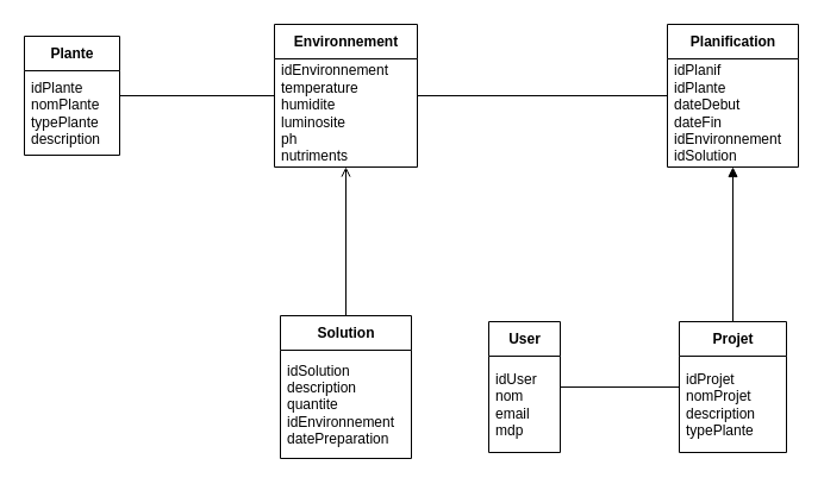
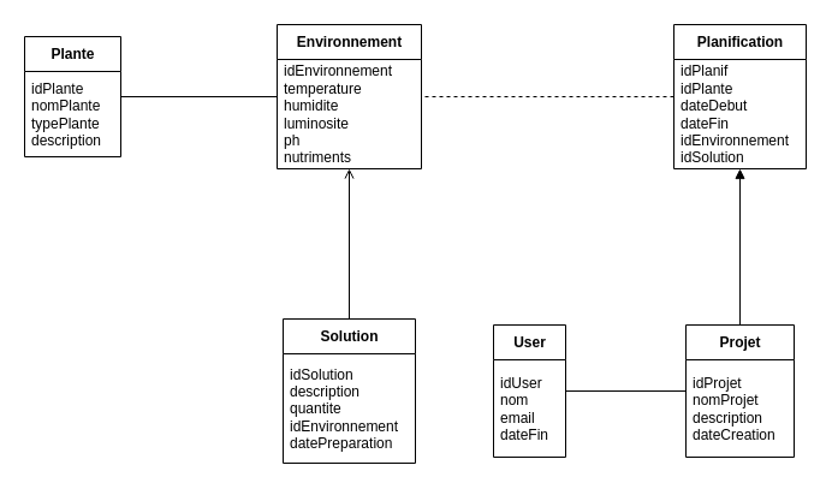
  <mxCell id="0" />
  <mxCell id="1" parent="0" />
  <mxCell id="2" value="Plante" style="swimlane;fontStyle=1;align=center;verticalAlign=middle;childLayout=stackLayout;horizontal=1;startSize=29;horizontalStack=0;resizeParent=1;resizeParentMax=0;resizeLast=0;collapsible=0;marginBottom=0;html=1;" vertex="1" parent="1"><mxGeometry x="20" y="30" width="80" height="100" as="geometry" /></mxCell>
  <mxCell id="3" value="idPlante&lt;br&gt;nomPlante&lt;br&gt;typePlante&lt;br&gt;description" style="text;html=1;strokeColor=none;fillColor=none;align=left;verticalAlign=middle;spacingLeft=4;spacingRight=4;overflow=hidden;rotatable=0;points=[[0,0.5],[1,0.5]];portConstraint=eastwest;" vertex="1" parent="2"><mxGeometry y="29" width="80" height="71" as="geometry" /></mxCell>
  <mxCell id="4" value="Planification" style="swimlane;fontStyle=1;align=center;verticalAlign=middle;childLayout=stackLayout;horizontal=1;startSize=29;horizontalStack=0;resizeParent=1;resizeParentMax=0;resizeLast=0;collapsible=0;marginBottom=0;html=1;" vertex="1" parent="1"><mxGeometry x="560" y="20" width="110" height="120" as="geometry" /></mxCell>
  <mxCell id="5" value="idPlanif&lt;br&gt;idPlante&lt;br&gt;dateDebut&lt;br&gt;dateFin&lt;br&gt;idEnvironnement&lt;br&gt;idSolution" style="text;html=1;strokeColor=none;fillColor=none;align=left;verticalAlign=middle;spacingLeft=4;spacingRight=4;overflow=hidden;rotatable=0;points=[[0,0.5],[1,0.5]];portConstraint=eastwest;" vertex="1" parent="4"><mxGeometry y="29" width="110" height="91" as="geometry" /></mxCell>
  <mxCell id="6" value="Environnement" style="swimlane;fontStyle=1;align=center;verticalAlign=middle;childLayout=stackLayout;horizontal=1;startSize=29;horizontalStack=0;resizeParent=1;resizeParentMax=0;resizeLast=0;collapsible=0;marginBottom=0;html=1;" vertex="1" parent="1"><mxGeometry x="230" y="20" width="120" height="120" as="geometry" /></mxCell>
  <mxCell id="7" value="idEnvironnement&lt;br&gt;temperature&lt;br&gt;humidite&lt;br&gt;luminosite&lt;br&gt;ph&lt;br&gt;nutriments" style="text;html=1;strokeColor=none;fillColor=none;align=left;verticalAlign=middle;spacingLeft=4;spacingRight=4;overflow=hidden;rotatable=0;points=[[0,0.5],[1,0.5]];portConstraint=eastwest;" vertex="1" parent="6"><mxGeometry y="29" width="120" height="91" as="geometry" /></mxCell>
  <mxCell id="8" value="User" style="swimlane;fontStyle=1;align=center;verticalAlign=middle;childLayout=stackLayout;horizontal=1;startSize=29;horizontalStack=0;resizeParent=1;resizeParentMax=0;resizeLast=0;collapsible=0;marginBottom=0;html=1;" vertex="1" parent="1"><mxGeometry x="410" y="270" width="60" height="110" as="geometry" /></mxCell>
- <mxCell id="9" value="idUser&lt;br&gt;nom&lt;br&gt;email&lt;br&gt;mdp" style="text;html=1;strokeColor=none;fillColor=none;align=left;verticalAlign=middle;spacingLeft=4;spacingRight=4;overflow=hidden;rotatable=0;points=[[0,0.5],[1,0.5]];portConstraint=eastwest;" vertex="1" parent="8"><mxGeometry y="29" width="60" height="81" as="geometry" /></mxCell>
+ <mxCell id="9" value="idUser&lt;br&gt;nom&lt;br&gt;email&lt;br&gt;dateFin" style="text;html=1;strokeColor=none;fillColor=none;align=left;verticalAlign=middle;spacingLeft=4;spacingRight=4;overflow=hidden;rotatable=0;points=[[0,0.5],[1,0.5]];portConstraint=eastwest;" vertex="1" parent="8"><mxGeometry y="29" width="60" height="81" as="geometry" /></mxCell>
  <mxCell id="10" value="Solution" style="swimlane;fontStyle=1;align=center;verticalAlign=middle;childLayout=stackLayout;horizontal=1;startSize=29;horizontalStack=0;resizeParent=1;resizeParentMax=0;resizeLast=0;collapsible=0;marginBottom=0;html=1;" vertex="1" parent="1"><mxGeometry x="235" y="265" width="110" height="120" as="geometry" /></mxCell>
  <mxCell id="11" value="idSolution&lt;br&gt;description&lt;br&gt;quantite&lt;br&gt;idEnvironnement&lt;br&gt;datePreparation" style="text;html=1;strokeColor=none;fillColor=none;align=left;verticalAlign=middle;spacingLeft=4;spacingRight=4;overflow=hidden;rotatable=0;points=[[0,0.5],[1,0.5]];portConstraint=eastwest;" vertex="1" parent="10"><mxGeometry y="29" width="110" height="91" as="geometry" /></mxCell>
  <mxCell id="12" value="Projet" style="swimlane;fontStyle=1;align=center;verticalAlign=middle;childLayout=stackLayout;horizontal=1;startSize=29;horizontalStack=0;resizeParent=1;resizeParentMax=0;resizeLast=0;collapsible=0;marginBottom=0;html=1;" vertex="1" parent="1"><mxGeometry x="570" y="270" width="90" height="110" as="geometry" /></mxCell>
- <mxCell id="13" value="idProjet&lt;br&gt;nomProjet&lt;br&gt;description&lt;br&gt;typePlante" style="text;html=1;strokeColor=none;fillColor=none;align=left;verticalAlign=middle;spacingLeft=4;spacingRight=4;overflow=hidden;rotatable=0;points=[[0,0.5],[1,0.5]];portConstraint=eastwest;" vertex="1" parent="12"><mxGeometry y="29" width="90" height="81" as="geometry" /></mxCell>
+ <mxCell id="13" value="idProjet&lt;br&gt;nomProjet&lt;br&gt;description&lt;br&gt;dateCreation" style="text;html=1;strokeColor=none;fillColor=none;align=left;verticalAlign=middle;spacingLeft=4;spacingRight=4;overflow=hidden;rotatable=0;points=[[0,0.5],[1,0.5]];portConstraint=eastwest;" vertex="1" parent="12"><mxGeometry y="29" width="90" height="81" as="geometry" /></mxCell>
  <mxCell id="14" value="" style="endArrow=none;html=1;rounded=0;endFill=0;startArrow=none;startFill=0;" edge="1" parent="1" source="2" target="6"><mxGeometry width="50" height="50" relative="1" as="geometry"><mxPoint x="480" y="220" as="sourcePoint" /><mxPoint x="400" y="60" as="targetPoint" /></mxGeometry></mxCell>
- <mxCell id="15" value="" style="endArrow=none;html=1;rounded=0;" edge="1" parent="1" source="4" target="6"><mxGeometry width="50" height="50" relative="1" as="geometry"><mxPoint x="450" y="270" as="sourcePoint" /><mxPoint x="500" y="220" as="targetPoint" /></mxGeometry></mxCell>
+ <mxCell id="15" value="" style="endArrow=none;html=1;rounded=0;dashed=1;" edge="1" parent="1" source="4" target="6"><mxGeometry width="50" height="50" relative="1" as="geometry"><mxPoint x="450" y="270" as="sourcePoint" /><mxPoint x="500" y="220" as="targetPoint" /></mxGeometry></mxCell>
  <mxCell id="16" value="" style="endArrow=none;html=1;rounded=0;" edge="1" parent="1" source="12" target="8"><mxGeometry width="50" height="50" relative="1" as="geometry"><mxPoint x="450" y="340" as="sourcePoint" /><mxPoint x="500" y="290" as="targetPoint" /></mxGeometry></mxCell>
  <mxCell id="17" value="" style="endArrow=open;html=1;rounded=0;" edge="1" parent="1" source="10" target="6"><mxGeometry width="50" height="50" relative="1" as="geometry"><mxPoint x="450" y="340" as="sourcePoint" /><mxPoint x="500" y="290" as="targetPoint" /></mxGeometry></mxCell>
  <mxCell id="18" value="" style="endArrow=block;html=1;rounded=0;" edge="1" parent="1" source="12" target="4"><mxGeometry width="50" height="50" relative="1" as="geometry"><mxPoint x="390" y="320" as="sourcePoint" /><mxPoint x="440" y="270" as="targetPoint" /></mxGeometry></mxCell>
